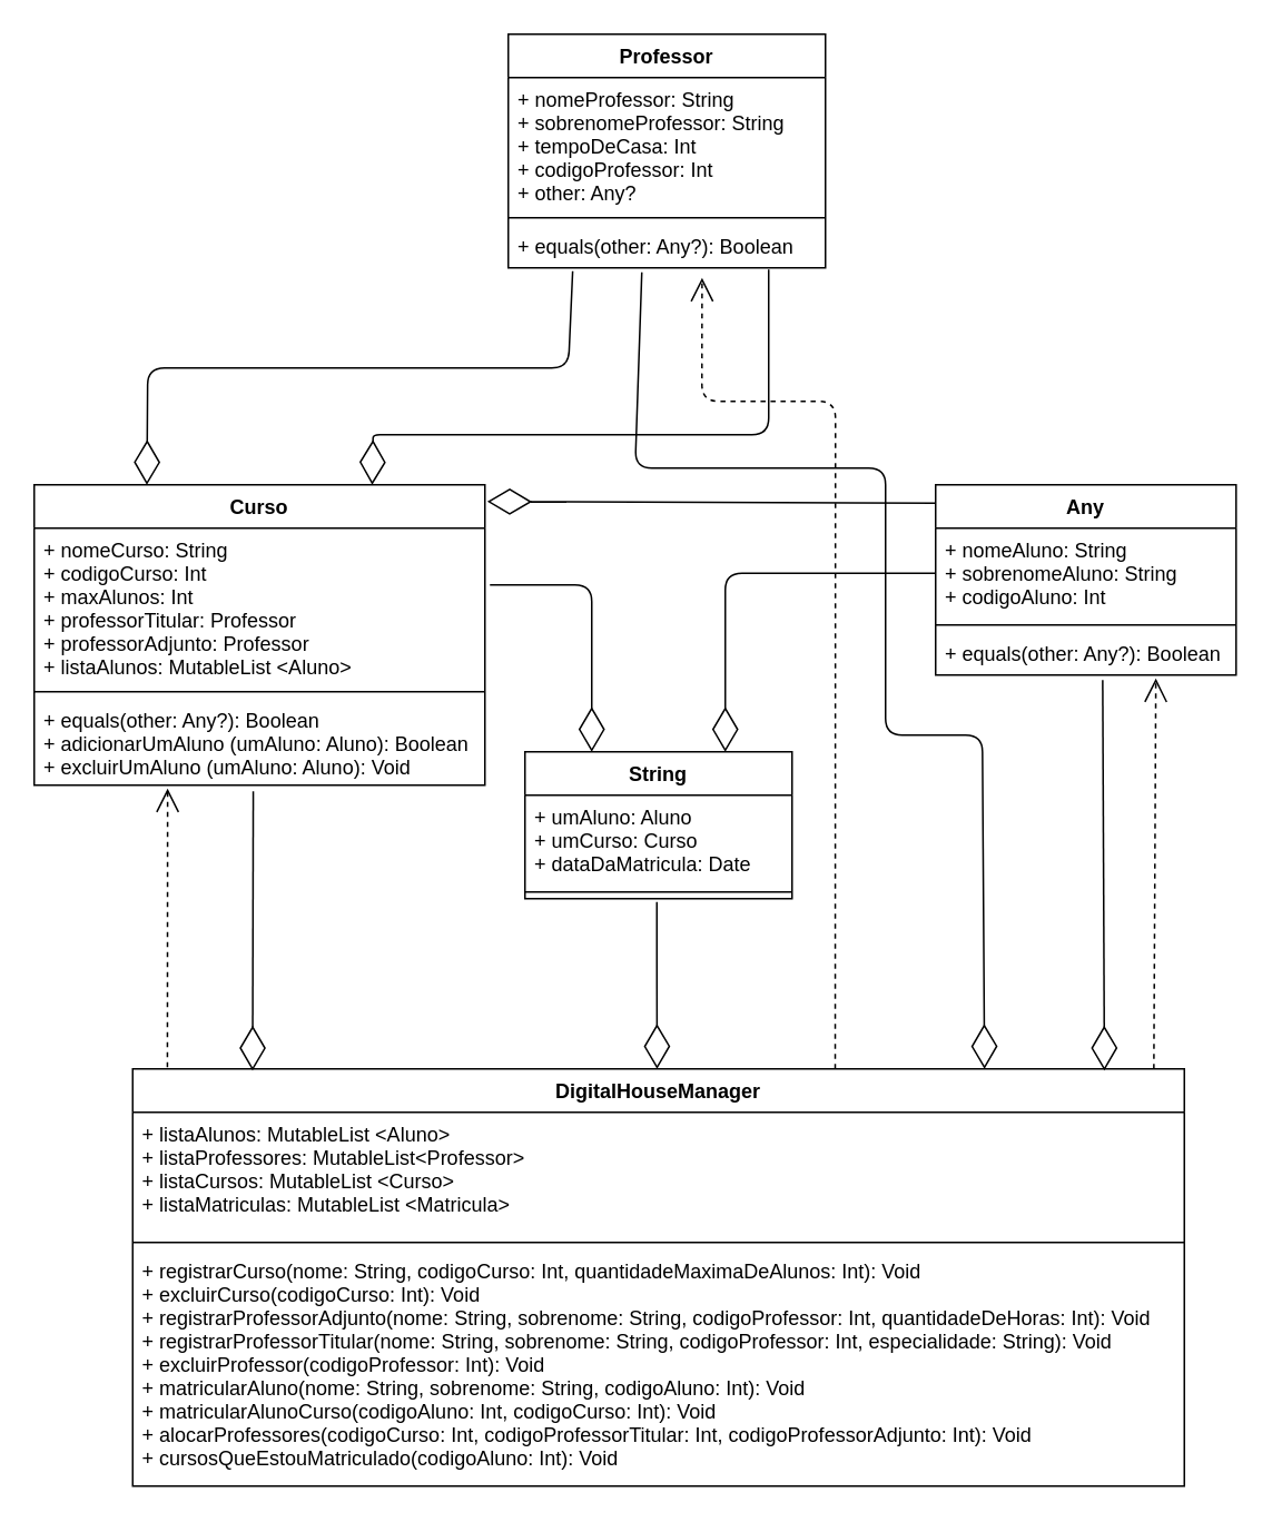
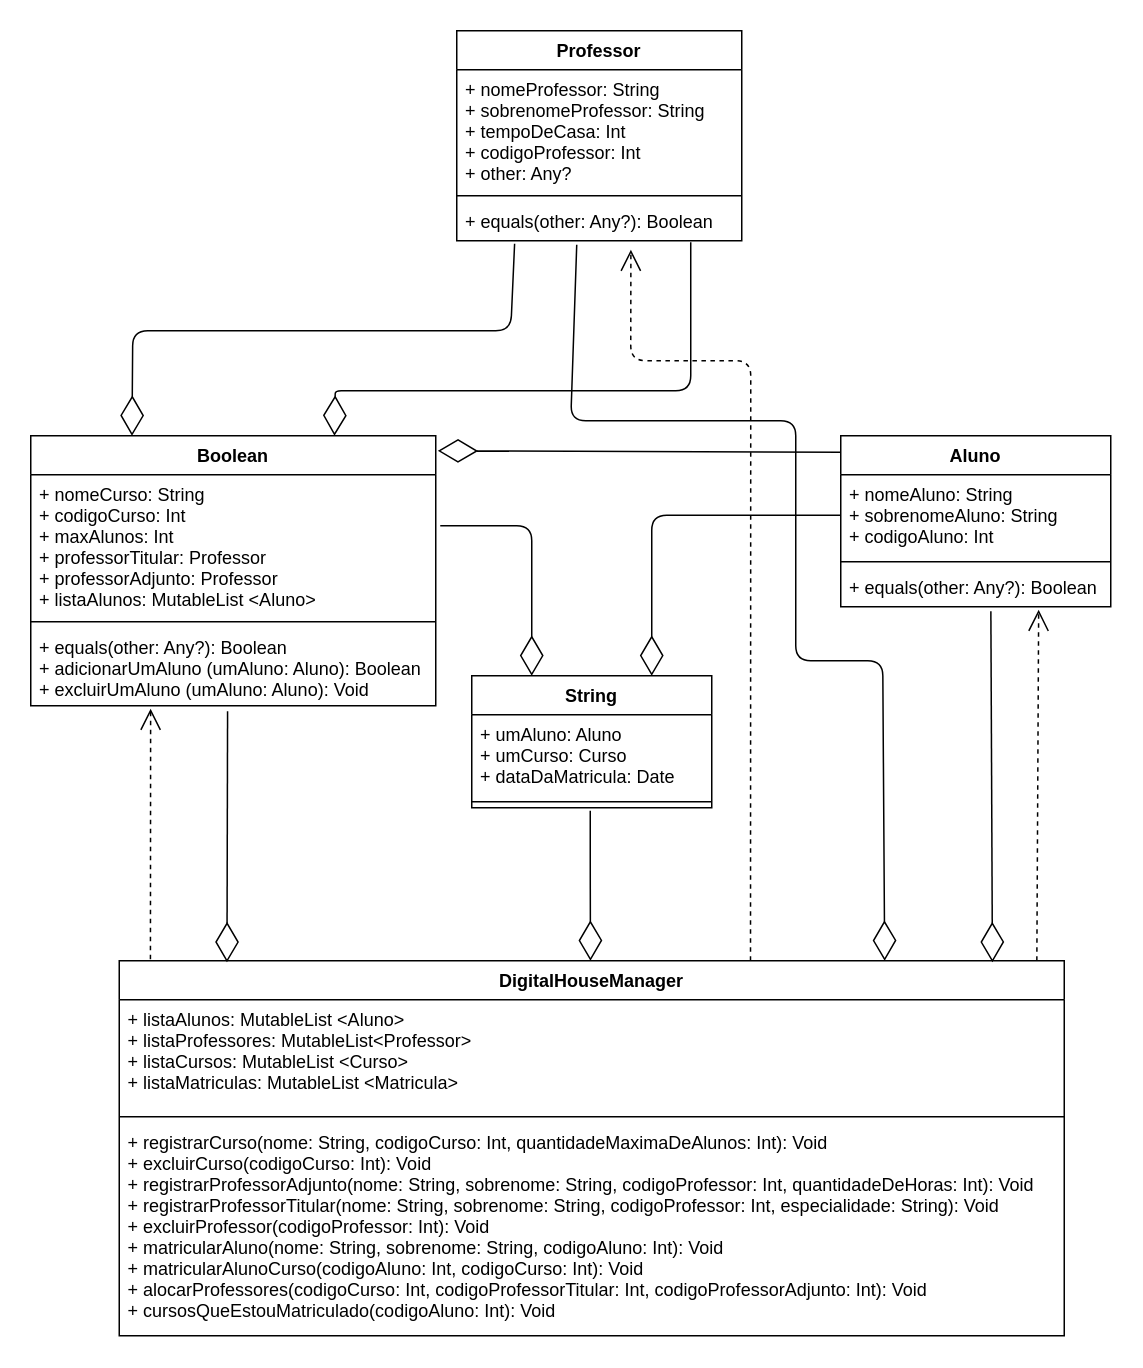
  <mxCell id="0" />
  <mxCell id="1" parent="0" />
- <mxCell id="2" value="Curso" style="swimlane;fontStyle=1;align=center;verticalAlign=top;childLayout=stackLayout;horizontal=1;startSize=26;horizontalStack=0;resizeParent=1;resizeParentMax=0;resizeLast=0;collapsible=1;marginBottom=0;" parent="1" vertex="1"><mxGeometry x="20" y="290" width="270" height="180" as="geometry" /></mxCell>
+ <mxCell id="2" value="Boolean" style="swimlane;fontStyle=1;align=center;verticalAlign=top;childLayout=stackLayout;horizontal=1;startSize=26;horizontalStack=0;resizeParent=1;resizeParentMax=0;resizeLast=0;collapsible=1;marginBottom=0;" parent="1" vertex="1"><mxGeometry x="20" y="290" width="270" height="180" as="geometry" /></mxCell>
  <mxCell id="3" value="+ nomeCurso: String &#10;+ codigoCurso: Int&#10;+ maxAlunos: Int  &#10;+ professorTitular: Professor &#10;+ professorAdjunto: Professor &#10;+ listaAlunos: MutableList &lt;Aluno&gt;" style="text;strokeColor=none;fillColor=none;align=left;verticalAlign=top;spacingLeft=4;spacingRight=4;overflow=hidden;rotatable=0;points=[[0,0.5],[1,0.5]];portConstraint=eastwest;" parent="2" vertex="1"><mxGeometry y="26" width="270" height="94" as="geometry" /></mxCell>
  <mxCell id="4" value="" style="line;strokeWidth=1;fillColor=none;align=left;verticalAlign=middle;spacingTop=-1;spacingLeft=3;spacingRight=3;rotatable=0;labelPosition=right;points=[];portConstraint=eastwest;" parent="2" vertex="1"><mxGeometry y="120" width="270" height="8" as="geometry" /></mxCell>
  <mxCell id="5" value="+ equals(other: Any?): Boolean &#10;+ adicionarUmAluno (umAluno: Aluno): Boolean&#10;+ excluirUmAluno (umAluno: Aluno): Void " style="text;strokeColor=none;fillColor=none;align=left;verticalAlign=top;spacingLeft=4;spacingRight=4;overflow=hidden;rotatable=0;points=[[0,0.5],[1,0.5]];portConstraint=eastwest;" parent="2" vertex="1"><mxGeometry y="128" width="270" height="52" as="geometry" /></mxCell>
  <mxCell id="6" value="" style="endArrow=diamondThin;endFill=0;endSize=24;html=1;entryX=0.25;entryY=0;entryDx=0;entryDy=0;exitX=0.203;exitY=1.077;exitDx=0;exitDy=0;exitPerimeter=0;" parent="1" source="21" target="2" edge="1"><mxGeometry width="160" relative="1" as="geometry"><mxPoint x="340" y="190" as="sourcePoint" /><mxPoint x="250" y="290" as="targetPoint" /><Array as="points"><mxPoint x="340" y="220" /><mxPoint x="88" y="220" /></Array></mxGeometry></mxCell>
  <mxCell id="7" value="" style="endArrow=diamondThin;endFill=0;endSize=24;html=1;entryX=0.75;entryY=0;entryDx=0;entryDy=0;exitX=0.821;exitY=1.038;exitDx=0;exitDy=0;exitPerimeter=0;" parent="1" source="21" target="2" edge="1"><mxGeometry width="160" relative="1" as="geometry"><mxPoint x="460" y="180" as="sourcePoint" /><mxPoint x="160" y="281.452" as="targetPoint" /><Array as="points"><mxPoint x="460" y="260" /><mxPoint x="239" y="260" /><mxPoint x="223" y="260" /></Array></mxGeometry></mxCell>
  <mxCell id="8" value="" style="endArrow=diamondThin;endFill=0;endSize=24;html=1;entryX=0.25;entryY=0;entryDx=0;entryDy=0;" parent="1" target="29" edge="1"><mxGeometry width="160" relative="1" as="geometry"><mxPoint x="293" y="350" as="sourcePoint" /><mxPoint x="252" y="373" as="targetPoint" /><Array as="points"><mxPoint x="354" y="350" /></Array></mxGeometry></mxCell>
- <mxCell id="9" value="Any" style="swimlane;fontStyle=1;align=center;verticalAlign=top;childLayout=stackLayout;horizontal=1;startSize=26;horizontalStack=0;resizeParent=1;resizeParentMax=0;resizeLast=0;collapsible=1;marginBottom=0;" parent="1" vertex="1"><mxGeometry x="560" y="290" width="180" height="114" as="geometry" /></mxCell>
+ <mxCell id="9" value="Aluno" style="swimlane;fontStyle=1;align=center;verticalAlign=top;childLayout=stackLayout;horizontal=1;startSize=26;horizontalStack=0;resizeParent=1;resizeParentMax=0;resizeLast=0;collapsible=1;marginBottom=0;" parent="1" vertex="1"><mxGeometry x="560" y="290" width="180" height="114" as="geometry" /></mxCell>
  <mxCell id="10" value="+ nomeAluno: String&#10;+ sobrenomeAluno: String&#10;+ codigoAluno: Int" style="text;strokeColor=none;fillColor=none;align=left;verticalAlign=top;spacingLeft=4;spacingRight=4;overflow=hidden;rotatable=0;points=[[0,0.5],[1,0.5]];portConstraint=eastwest;" parent="9" vertex="1"><mxGeometry y="26" width="180" height="54" as="geometry" /></mxCell>
  <mxCell id="11" value="" style="line;strokeWidth=1;fillColor=none;align=left;verticalAlign=middle;spacingTop=-1;spacingLeft=3;spacingRight=3;rotatable=0;labelPosition=right;points=[];portConstraint=eastwest;" parent="9" vertex="1"><mxGeometry y="80" width="180" height="8" as="geometry" /></mxCell>
  <mxCell id="12" value="+ equals(other: Any?): Boolean" style="text;strokeColor=none;fillColor=none;align=left;verticalAlign=top;spacingLeft=4;spacingRight=4;overflow=hidden;rotatable=0;points=[[0,0.5],[1,0.5]];portConstraint=eastwest;" parent="9" vertex="1"><mxGeometry y="88" width="180" height="26" as="geometry" /></mxCell>
  <mxCell id="13" value="" style="endArrow=diamondThin;endFill=0;endSize=24;html=1;entryX=0.75;entryY=0;entryDx=0;entryDy=0;exitX=0;exitY=0.5;exitDx=0;exitDy=0;" parent="1" source="10" target="29" edge="1"><mxGeometry width="160" relative="1" as="geometry"><mxPoint x="450" y="360" as="sourcePoint" /><mxPoint x="572" y="417" as="targetPoint" /><Array as="points"><mxPoint x="434" y="343" /></Array></mxGeometry></mxCell>
  <mxCell id="14" value="" style="endArrow=diamondThin;endFill=0;endSize=24;html=1;entryX=1.005;entryY=0.056;entryDx=0;entryDy=0;entryPerimeter=0;exitX=0;exitY=0.096;exitDx=0;exitDy=0;exitPerimeter=0;" parent="1" source="9" target="2" edge="1"><mxGeometry width="160" relative="1" as="geometry"><mxPoint x="540" y="300" as="sourcePoint" /><mxPoint x="270" y="307" as="targetPoint" /><Array as="points" /></mxGeometry></mxCell>
  <mxCell id="15" value="" style="endArrow=diamondThin;endFill=0;endSize=24;html=1;exitX=0.556;exitY=1.115;exitDx=0;exitDy=0;exitPerimeter=0;entryX=0.924;entryY=0.004;entryDx=0;entryDy=0;entryPerimeter=0;" parent="1" source="12" target="25" edge="1"><mxGeometry width="160" relative="1" as="geometry"><mxPoint x="660" y="440" as="sourcePoint" /><mxPoint x="656" y="580" as="targetPoint" /><Array as="points" /></mxGeometry></mxCell>
  <mxCell id="16" value="" style="endArrow=diamondThin;endFill=0;endSize=24;html=1;exitX=0.421;exitY=1.105;exitDx=0;exitDy=0;exitPerimeter=0;entryX=0.81;entryY=0;entryDx=0;entryDy=0;entryPerimeter=0;" parent="1" source="21" target="25" edge="1"><mxGeometry width="160" relative="1" as="geometry"><mxPoint x="380" y="90" as="sourcePoint" /><mxPoint x="589" y="740" as="targetPoint" /><Array as="points"><mxPoint x="380" y="280" /><mxPoint x="530" y="280" /><mxPoint x="530" y="440" /><mxPoint x="588" y="440" /></Array></mxGeometry></mxCell>
  <mxCell id="17" value="" style="endArrow=diamondThin;endFill=0;endSize=24;html=1;exitX=0.486;exitY=1.07;exitDx=0;exitDy=0;exitPerimeter=0;entryX=0.114;entryY=0.004;entryDx=0;entryDy=0;entryPerimeter=0;" parent="1" source="5" target="25" edge="1"><mxGeometry width="160" relative="1" as="geometry"><mxPoint x="290" y="580" as="sourcePoint" /><mxPoint x="151" y="730" as="targetPoint" /><Array as="points" /></mxGeometry></mxCell>
  <mxCell id="18" value="Professor" style="swimlane;fontStyle=1;align=center;verticalAlign=top;childLayout=stackLayout;horizontal=1;startSize=26;horizontalStack=0;resizeParent=1;resizeParentMax=0;resizeLast=0;collapsible=1;marginBottom=0;" parent="1" vertex="1"><mxGeometry x="304" y="20" width="190" height="140" as="geometry" /></mxCell>
  <mxCell id="19" value="+ nomeProfessor: String&#10;+ sobrenomeProfessor: String&#10;+ tempoDeCasa: Int&#10;+ codigoProfessor: Int&#10;+ other: Any?" style="text;strokeColor=none;fillColor=none;align=left;verticalAlign=top;spacingLeft=4;spacingRight=4;overflow=hidden;rotatable=0;points=[[0,0.5],[1,0.5]];portConstraint=eastwest;" parent="18" vertex="1"><mxGeometry y="26" width="190" height="80" as="geometry" /></mxCell>
  <mxCell id="20" value="" style="line;strokeWidth=1;fillColor=none;align=left;verticalAlign=middle;spacingTop=-1;spacingLeft=3;spacingRight=3;rotatable=0;labelPosition=right;points=[];portConstraint=eastwest;" parent="18" vertex="1"><mxGeometry y="106" width="190" height="8" as="geometry" /></mxCell>
  <mxCell id="21" value="+ equals(other: Any?): Boolean" style="text;strokeColor=none;fillColor=none;align=left;verticalAlign=top;spacingLeft=4;spacingRight=4;overflow=hidden;rotatable=0;points=[[0,0.5],[1,0.5]];portConstraint=eastwest;" parent="18" vertex="1"><mxGeometry y="114" width="190" height="26" as="geometry" /></mxCell>
  <mxCell id="22" value="" style="endArrow=open;endSize=12;dashed=1;html=1;exitX=0.033;exitY=-0.004;exitDx=0;exitDy=0;exitPerimeter=0;entryX=0.296;entryY=1.038;entryDx=0;entryDy=0;entryPerimeter=0;" parent="1" source="25" target="5" edge="1"><mxGeometry width="160" relative="1" as="geometry"><mxPoint x="100" y="750" as="sourcePoint" /><mxPoint x="100" y="490" as="targetPoint" /></mxGeometry></mxCell>
  <mxCell id="23" value="" style="endArrow=open;endSize=12;dashed=1;html=1;exitX=0.971;exitY=0;exitDx=0;exitDy=0;exitPerimeter=0;entryX=0.733;entryY=1.077;entryDx=0;entryDy=0;entryPerimeter=0;" parent="1" source="25" target="12" edge="1"><mxGeometry width="160" relative="1" as="geometry"><mxPoint x="690" y="762" as="sourcePoint" /><mxPoint x="690.21" y="600" as="targetPoint" /></mxGeometry></mxCell>
  <mxCell id="24" value="" style="endArrow=open;endSize=12;dashed=1;html=1;exitX=0.668;exitY=0;exitDx=0;exitDy=0;exitPerimeter=0;entryX=0.611;entryY=1.231;entryDx=0;entryDy=0;entryPerimeter=0;" parent="1" source="25" target="21" edge="1"><mxGeometry width="160" relative="1" as="geometry"><mxPoint x="500" y="740" as="sourcePoint" /><mxPoint x="420" y="240" as="targetPoint" /><Array as="points"><mxPoint x="500" y="240" /><mxPoint x="420" y="240" /></Array></mxGeometry></mxCell>
  <mxCell id="25" value="DigitalHouseManager" style="swimlane;fontStyle=1;align=center;verticalAlign=top;childLayout=stackLayout;horizontal=1;startSize=26;horizontalStack=0;resizeParent=1;resizeParentMax=0;resizeLast=0;collapsible=1;marginBottom=0;strokeColor=#000000;fillColor=none;" parent="1" vertex="1"><mxGeometry x="79" y="640" width="630" height="250" as="geometry" /></mxCell>
  <mxCell id="26" value="+ listaAlunos: MutableList &lt;Aluno&gt; &#10;+ listaProfessores: MutableList&lt;Professor&gt; &#10;+ listaCursos: MutableList &lt;Curso&gt; &#10;+ listaMatriculas: MutableList &lt;Matricula&gt;" style="text;strokeColor=none;fillColor=none;align=left;verticalAlign=top;spacingLeft=4;spacingRight=4;overflow=hidden;rotatable=0;points=[[0,0.5],[1,0.5]];portConstraint=eastwest;" parent="25" vertex="1"><mxGeometry y="26" width="630" height="74" as="geometry" /></mxCell>
  <mxCell id="27" value="" style="line;strokeWidth=1;fillColor=none;align=left;verticalAlign=middle;spacingTop=-1;spacingLeft=3;spacingRight=3;rotatable=0;labelPosition=right;points=[];portConstraint=eastwest;" parent="25" vertex="1"><mxGeometry y="100" width="630" height="8" as="geometry" /></mxCell>
  <mxCell id="28" value="+ registrarCurso(nome: String, codigoCurso: Int, quantidadeMaximaDeAlunos: Int): Void&#10;+ excluirCurso(codigoCurso: Int): Void&#10;+ registrarProfessorAdjunto(nome: String, sobrenome: String, codigoProfessor: Int, quantidadeDeHoras: Int): Void&#10;+ registrarProfessorTitular(nome: String, sobrenome: String, codigoProfessor: Int, especialidade: String): Void&#10;+ excluirProfessor(codigoProfessor: Int): Void&#10;+ matricularAluno(nome: String, sobrenome: String, codigoAluno: Int): Void&#10;+ matricularAlunoCurso(codigoAluno: Int, codigoCurso: Int): Void&#10;+ alocarProfessores(codigoCurso: Int, codigoProfessorTitular: Int, codigoProfessorAdjunto: Int): Void&#10;+ cursosQueEstouMatriculado(codigoAluno: Int): Void" style="text;strokeColor=none;fillColor=none;align=left;verticalAlign=top;spacingLeft=4;spacingRight=4;overflow=hidden;rotatable=0;points=[[0,0.5],[1,0.5]];portConstraint=eastwest;" parent="25" vertex="1"><mxGeometry y="108" width="630" height="142" as="geometry" /></mxCell>
  <mxCell id="29" value="String" style="swimlane;fontStyle=1;align=center;verticalAlign=top;childLayout=stackLayout;horizontal=1;startSize=26;horizontalStack=0;resizeParent=1;resizeParentMax=0;resizeLast=0;collapsible=1;marginBottom=0;strokeColor=#000000;fillColor=none;" parent="1" vertex="1"><mxGeometry x="314" y="450" width="160" height="88" as="geometry" /></mxCell>
  <mxCell id="30" value="+ umAluno: Aluno&#10;+ umCurso: Curso&#10;+ dataDaMatricula: Date" style="text;strokeColor=none;fillColor=none;align=left;verticalAlign=top;spacingLeft=4;spacingRight=4;overflow=hidden;rotatable=0;points=[[0,0.5],[1,0.5]];portConstraint=eastwest;" parent="29" vertex="1"><mxGeometry y="26" width="160" height="54" as="geometry" /></mxCell>
  <mxCell id="31" value="" style="line;strokeWidth=1;fillColor=none;align=left;verticalAlign=middle;spacingTop=-1;spacingLeft=3;spacingRight=3;rotatable=0;labelPosition=right;points=[];portConstraint=eastwest;" parent="29" vertex="1"><mxGeometry y="80" width="160" height="8" as="geometry" /></mxCell>
  <mxCell id="32" value="" style="endArrow=diamondThin;endFill=0;endSize=24;html=1;entryX=0.605;entryY=-0.008;entryDx=0;entryDy=0;entryPerimeter=0;" parent="1" edge="1"><mxGeometry width="160" relative="1" as="geometry"><mxPoint x="393" y="540" as="sourcePoint" /><mxPoint x="393.15" y="640" as="targetPoint" /><Array as="points"><mxPoint x="393" y="582" /></Array></mxGeometry></mxCell>
